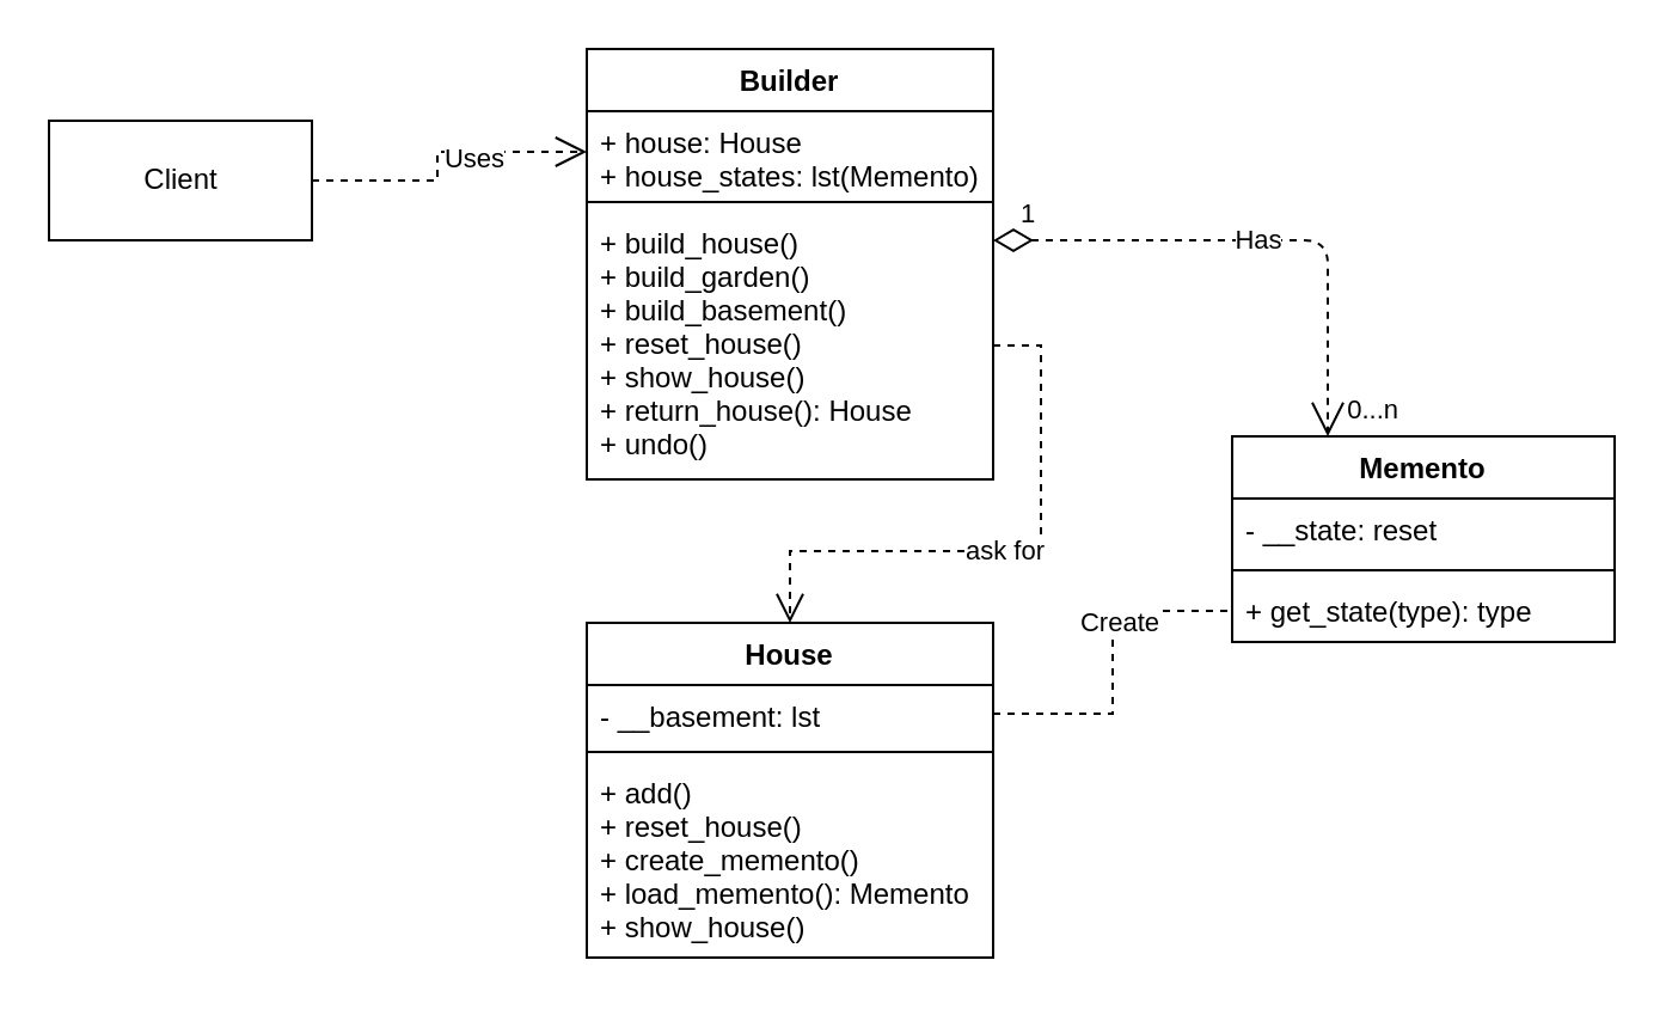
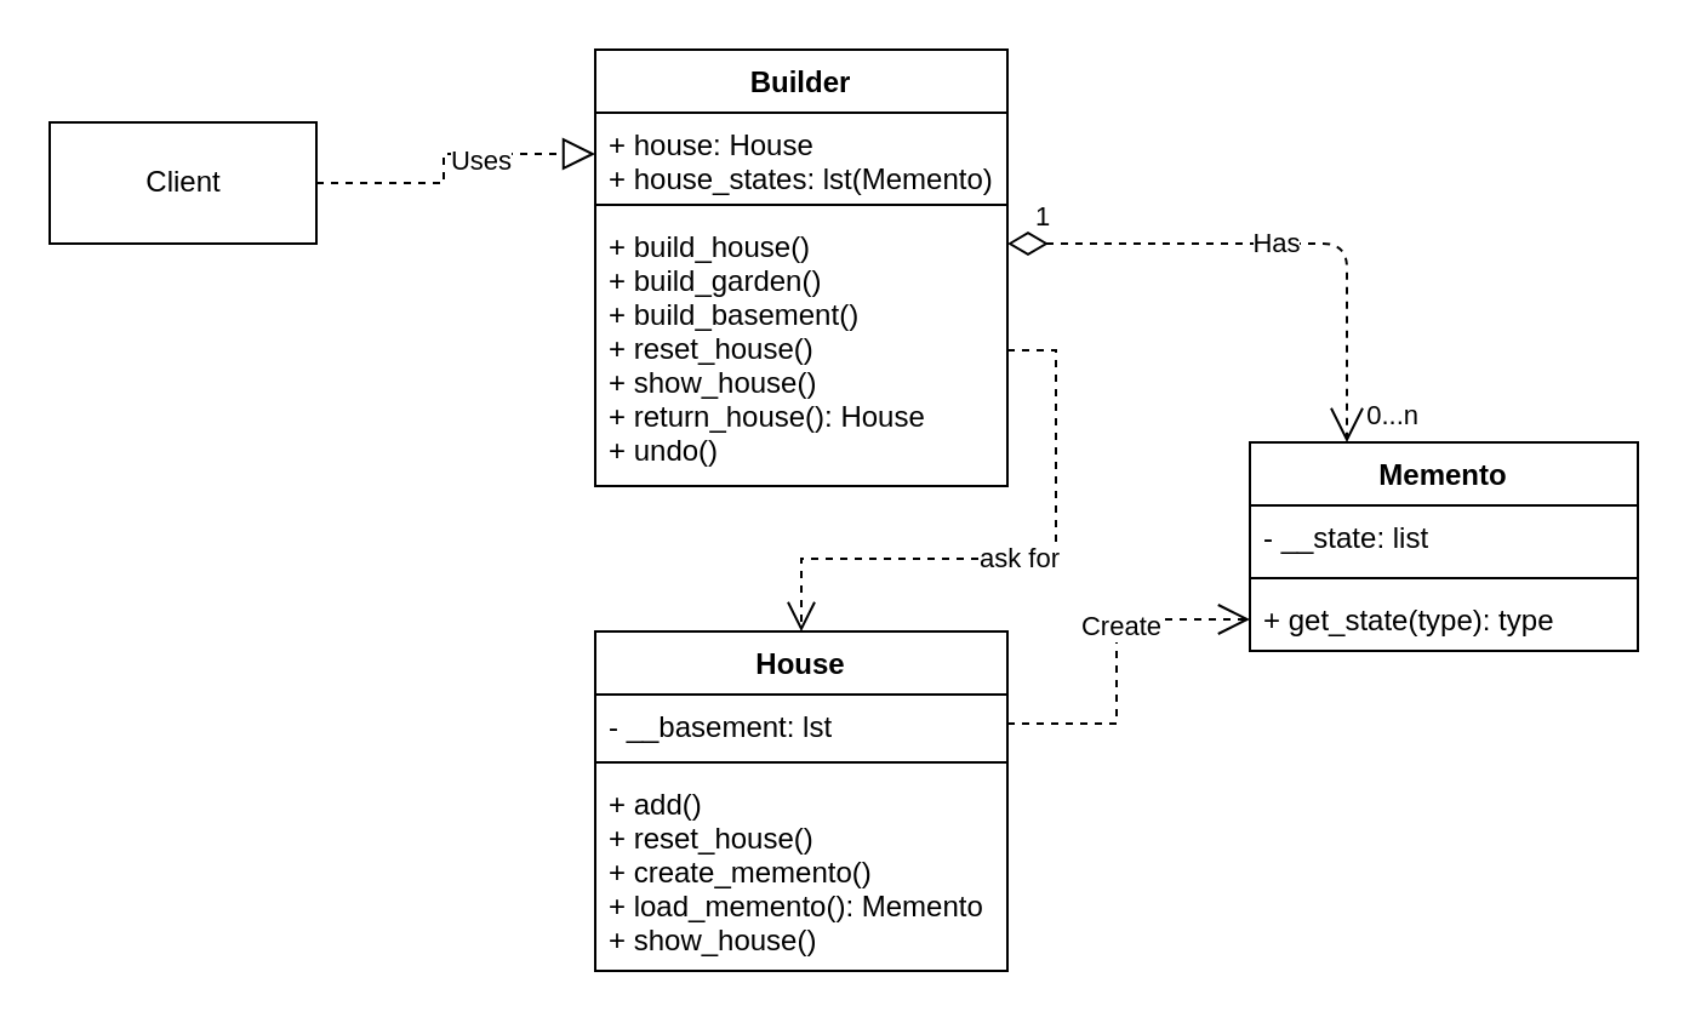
  <mxCell id="0" />
  <mxCell id="1" parent="0" />
  <mxCell id="2" value="Memento" style="swimlane;fontStyle=1;align=center;verticalAlign=top;childLayout=stackLayout;horizontal=1;startSize=26;horizontalStack=0;resizeParent=1;resizeParentMax=0;resizeLast=0;collapsible=1;marginBottom=0;fontColor=#000000;" vertex="1" parent="1"><mxGeometry x="515" y="182" width="160" height="86" as="geometry" /></mxCell>
- <mxCell id="3" value="- __state: reset" style="text;strokeColor=none;fillColor=none;align=left;verticalAlign=top;spacingLeft=4;spacingRight=4;overflow=hidden;rotatable=0;points=[[0,0.5],[1,0.5]];portConstraint=eastwest;" vertex="1" parent="2"><mxGeometry y="26" width="160" height="26" as="geometry" /></mxCell>
+ <mxCell id="3" value="- __state: list" style="text;strokeColor=none;fillColor=none;align=left;verticalAlign=top;spacingLeft=4;spacingRight=4;overflow=hidden;rotatable=0;points=[[0,0.5],[1,0.5]];portConstraint=eastwest;" vertex="1" parent="2"><mxGeometry y="26" width="160" height="26" as="geometry" /></mxCell>
  <mxCell id="4" value="" style="line;strokeWidth=1;fillColor=none;align=left;verticalAlign=middle;spacingTop=-1;spacingLeft=3;spacingRight=3;rotatable=0;labelPosition=right;points=[];portConstraint=eastwest;" vertex="1" parent="2"><mxGeometry y="52" width="160" height="8" as="geometry" /></mxCell>
  <mxCell id="5" value="+ get_state(type): type" style="text;strokeColor=none;fillColor=none;align=left;verticalAlign=top;spacingLeft=4;spacingRight=4;overflow=hidden;rotatable=0;points=[[0,0.5],[1,0.5]];portConstraint=eastwest;" vertex="1" parent="2"><mxGeometry y="60" width="160" height="26" as="geometry" /></mxCell>
  <mxCell id="6" value="Builder" style="swimlane;fontStyle=1;align=center;verticalAlign=top;childLayout=stackLayout;horizontal=1;startSize=26;horizontalStack=0;resizeParent=1;resizeParentMax=0;resizeLast=0;collapsible=1;marginBottom=0;" vertex="1" parent="1"><mxGeometry x="245" y="20" width="170" height="180" as="geometry" /></mxCell>
  <mxCell id="7" value="+ house: House&#10;+ house_states: lst(Memento)" style="text;strokeColor=none;fillColor=none;align=left;verticalAlign=top;spacingLeft=4;spacingRight=4;overflow=hidden;rotatable=0;points=[[0,0.5],[1,0.5]];portConstraint=eastwest;" vertex="1" parent="6"><mxGeometry y="26" width="170" height="34" as="geometry" /></mxCell>
  <mxCell id="8" value="" style="line;strokeWidth=1;fillColor=none;align=left;verticalAlign=middle;spacingTop=-1;spacingLeft=3;spacingRight=3;rotatable=0;labelPosition=right;points=[];portConstraint=eastwest;" vertex="1" parent="6"><mxGeometry y="60" width="170" height="8" as="geometry" /></mxCell>
  <mxCell id="9" value="+ build_house()&#10;+ build_garden()&#10;+ build_basement()&#10;+ reset_house()&#10;+ show_house()&#10;+ return_house(): House&#10;+ undo()" style="text;strokeColor=none;fillColor=none;align=left;verticalAlign=top;spacingLeft=4;spacingRight=4;overflow=hidden;rotatable=0;points=[[0,0.5],[1,0.5]];portConstraint=eastwest;" vertex="1" parent="6"><mxGeometry y="68" width="170" height="112" as="geometry" /></mxCell>
  <mxCell id="10" value="House" style="swimlane;fontStyle=1;align=center;verticalAlign=top;childLayout=stackLayout;horizontal=1;startSize=26;horizontalStack=0;resizeParent=1;resizeParentMax=0;resizeLast=0;collapsible=1;marginBottom=0;" vertex="1" parent="1"><mxGeometry x="245" y="260" width="170" height="140" as="geometry" /></mxCell>
  <mxCell id="11" value="- __basement: lst" style="text;strokeColor=none;fillColor=none;align=left;verticalAlign=top;spacingLeft=4;spacingRight=4;overflow=hidden;rotatable=0;points=[[0,0.5],[1,0.5]];portConstraint=eastwest;" vertex="1" parent="10"><mxGeometry y="26" width="170" height="24" as="geometry" /></mxCell>
  <mxCell id="12" value="" style="line;strokeWidth=1;fillColor=none;align=left;verticalAlign=middle;spacingTop=-1;spacingLeft=3;spacingRight=3;rotatable=0;labelPosition=right;points=[];portConstraint=eastwest;" vertex="1" parent="10"><mxGeometry y="50" width="170" height="8" as="geometry" /></mxCell>
  <mxCell id="13" value="+ add()&#10;+ reset_house()&#10;+ create_memento()&#10;+ load_memento(): Memento&#10;+ show_house()" style="text;strokeColor=none;fillColor=none;align=left;verticalAlign=top;spacingLeft=4;spacingRight=4;overflow=hidden;rotatable=0;points=[[0,0.5],[1,0.5]];portConstraint=eastwest;" vertex="1" parent="10"><mxGeometry y="58" width="170" height="82" as="geometry" /></mxCell>
  <mxCell id="14" value="Client" style="html=1;" vertex="1" parent="1"><mxGeometry x="20" y="50" width="110" height="50" as="geometry" /></mxCell>
  <mxCell id="15" value="ask for" style="edgeStyle=orthogonalEdgeStyle;rounded=0;orthogonalLoop=1;jettySize=auto;html=1;exitX=1;exitY=0.5;exitDx=0;exitDy=0;entryX=0.5;entryY=0;entryDx=0;entryDy=0;dashed=1;endArrow=open;endFill=0;endSize=10;startSize=10;" edge="1" parent="1" source="9" target="10"><mxGeometry relative="1" as="geometry" /></mxCell>
  <mxCell id="16" value="Has" style="endArrow=open;html=1;endSize=12;startArrow=diamondThin;startSize=14;startFill=0;edgeStyle=orthogonalEdgeStyle;dashed=1;fontColor=#000000;entryX=0.25;entryY=0;entryDx=0;entryDy=0;" edge="1" parent="1" source="9" target="2"><mxGeometry relative="1" as="geometry"><mxPoint x="505" y="100" as="sourcePoint" /><mxPoint x="565" y="156" as="targetPoint" /><Array as="points"><mxPoint x="555" y="100" /></Array></mxGeometry></mxCell>
  <mxCell id="17" value="1" style="edgeLabel;resizable=0;html=1;align=left;verticalAlign=top;" connectable="0" vertex="1" parent="16"><mxGeometry x="-1" relative="1" as="geometry"><mxPoint x="10" y="-23.97" as="offset" /></mxGeometry></mxCell>
  <mxCell id="18" value="0...n" style="edgeLabel;resizable=0;html=1;align=right;verticalAlign=top;" connectable="0" vertex="1" parent="16"><mxGeometry x="1" relative="1" as="geometry"><mxPoint x="30" y="-24" as="offset" /></mxGeometry></mxCell>
- <mxCell id="19" style="edgeStyle=orthogonalEdgeStyle;rounded=0;orthogonalLoop=1;jettySize=auto;html=1;exitX=1;exitY=0.5;exitDx=0;exitDy=0;entryX=0;entryY=0.5;entryDx=0;entryDy=0;endSize=11;startSize=11;endArrow=none;endFill=0;dashed=1;fontColor=#000000;" edge="1" parent="1" source="11" target="5"><mxGeometry relative="1" as="geometry"><mxPoint x="564.2" y="390.049" as="sourcePoint" /><mxPoint x="515" y="477.917" as="targetPoint" /></mxGeometry></mxCell>
+ <mxCell id="19" style="edgeStyle=orthogonalEdgeStyle;rounded=0;orthogonalLoop=1;jettySize=auto;html=1;exitX=1;exitY=0.5;exitDx=0;exitDy=0;entryX=0;entryY=0.5;entryDx=0;entryDy=0;endSize=11;startSize=11;endArrow=open;endFill=0;dashed=1;fontColor=#000000;" edge="1" parent="1" source="11" target="5"><mxGeometry relative="1" as="geometry"><mxPoint x="564.2" y="390.049" as="sourcePoint" /><mxPoint x="515" y="477.917" as="targetPoint" /></mxGeometry></mxCell>
  <mxCell id="20" value="Create" style="edgeLabel;html=1;align=center;verticalAlign=middle;resizable=0;points=[];fontColor=#000000;" vertex="1" connectable="0" parent="19"><mxGeometry x="0.241" y="-2" relative="1" as="geometry"><mxPoint as="offset" /></mxGeometry></mxCell>
- <mxCell id="21" style="edgeStyle=orthogonalEdgeStyle;rounded=0;orthogonalLoop=1;jettySize=auto;html=1;exitX=1;exitY=0.5;exitDx=0;exitDy=0;entryX=0;entryY=0.5;entryDx=0;entryDy=0;endSize=11;startSize=11;endArrow=open;endFill=0;dashed=1;fontColor=#000000;" edge="1" parent="1" source="14" target="7"><mxGeometry relative="1" as="geometry"><mxPoint x="94.2" y="180.049" as="sourcePoint" /><mxPoint x="45" y="267.917" as="targetPoint" /></mxGeometry></mxCell>
+ <mxCell id="21" style="edgeStyle=orthogonalEdgeStyle;rounded=0;orthogonalLoop=1;jettySize=auto;html=1;exitX=1;exitY=0.5;exitDx=0;exitDy=0;entryX=0;entryY=0.5;entryDx=0;entryDy=0;endSize=11;startSize=11;endArrow=block;endFill=0;dashed=1;fontColor=#000000;" edge="1" parent="1" source="14" target="7"><mxGeometry relative="1" as="geometry"><mxPoint x="94.2" y="180.049" as="sourcePoint" /><mxPoint x="45" y="267.917" as="targetPoint" /></mxGeometry></mxCell>
  <mxCell id="22" value="Uses" style="edgeLabel;html=1;align=center;verticalAlign=middle;resizable=0;points=[];fontColor=#000000;" vertex="1" connectable="0" parent="21"><mxGeometry x="0.241" y="-2" relative="1" as="geometry"><mxPoint as="offset" /></mxGeometry></mxCell>
